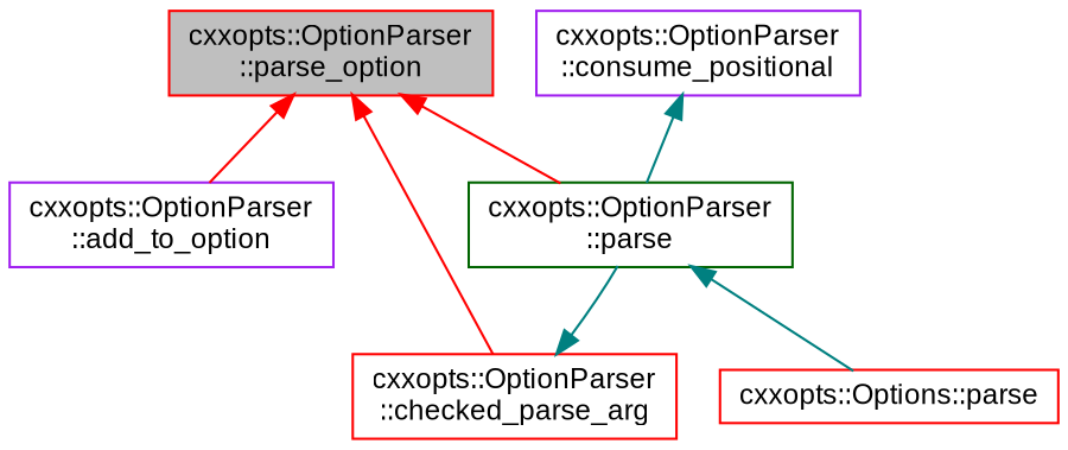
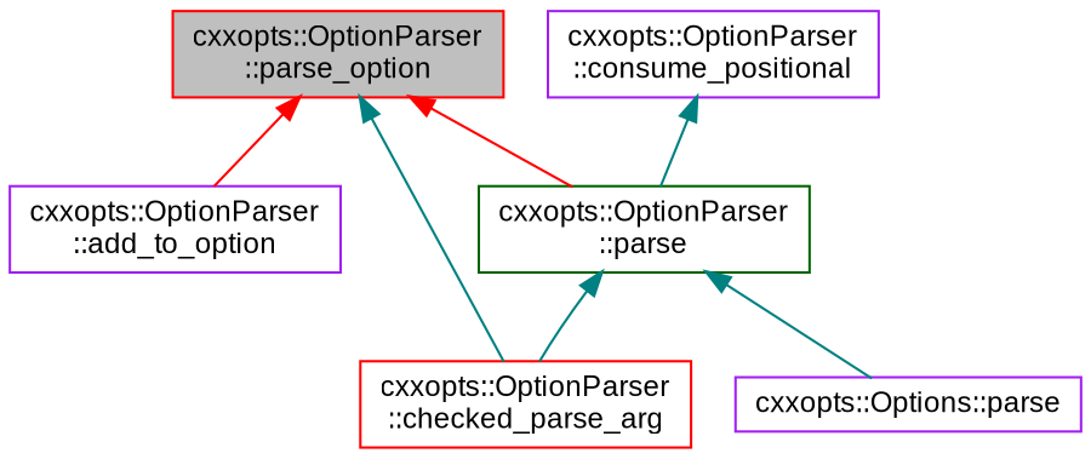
  digraph {
    fontname="Liberation Sans"
    rankdir=TB
    node [color=purple fillcolor=white fontname="Liberation Sans" fontsize=12 shape=record style=filled]
    edge [color=red dir=back fontname="Liberation Sans" fontsize=12 labelfontname=Helvetica labelfontsize=12 style=solid]
    n1 [color=red fillcolor=grey75 fontcolor=black height=0.2 label="cxxopts::OptionParser\l::parse_option" width=0.4]
    n2 [height=0.2 label="cxxopts::OptionParser\l::add_to_option" width=0.4]
    n3 [color=darkgreen height=0.2 label="cxxopts::OptionParser\l::parse" width=0.4]
    n4 [color=red height=0.2 label="cxxopts::OptionParser\l::checked_parse_arg" width=0.4]
-   n5 [color=red height=0.2 label="cxxopts::Options::parse" width=0.4]
+   n5 [height=0.2 label="cxxopts::Options::parse" width=0.4]
    n6 [height=0.2 label="cxxopts::OptionParser\l::consume_positional" width=0.4]
    n1 -> n2
    n1 -> n3
-   n1 -> n4
+   n1 -> n4 [color=teal]
    n3 -> n5 [color=teal]
-   n4 -> n3 [color=teal]
+   n3 -> n4 [color=teal]
    n6 -> n3 [color=teal]
  }
